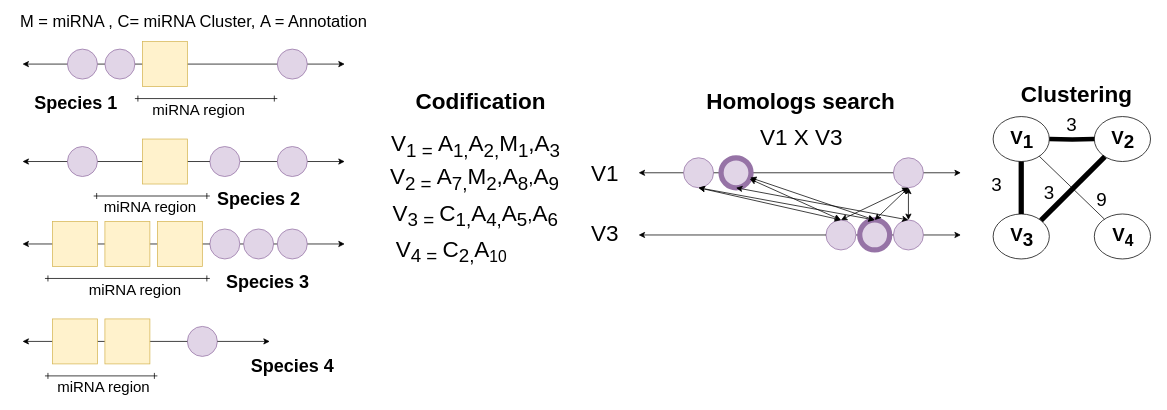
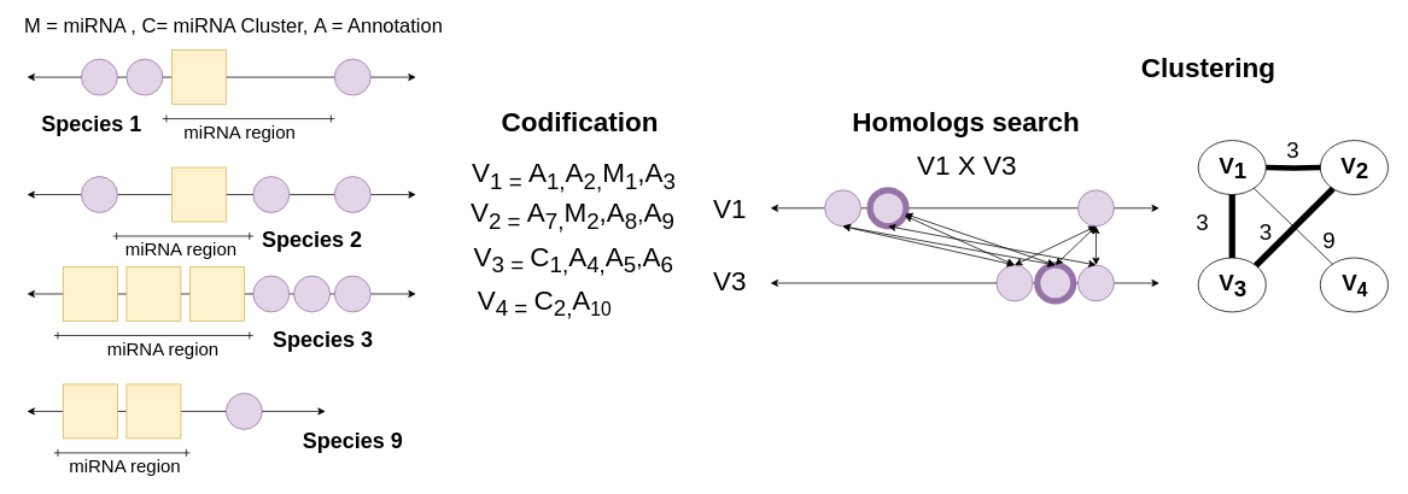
  <mxCell id="0" />
  <mxCell id="1" parent="0" />
  <mxCell id="2" value="" style="group" parent="1" vertex="1" connectable="0"><mxGeometry x="1309" y="145" width="225" height="200" as="geometry" /></mxCell>
  <mxCell id="3" value="" style="group" parent="2" vertex="1" connectable="0"><mxGeometry x="150" y="10" width="75" height="60" as="geometry" /></mxCell>
  <mxCell id="4" value="" style="ellipse;whiteSpace=wrap;html=1;fontSize=25;" parent="3" vertex="1"><mxGeometry width="75" height="60" as="geometry" /></mxCell>
  <mxCell id="5" value="V&lt;span style=&quot;font-size: 25px;&quot;&gt;&lt;sub style=&quot;font-size: 25px;&quot;&gt;2&lt;/sub&gt;&lt;/span&gt;" style="text;html=1;align=center;verticalAlign=middle;resizable=0;points=[];autosize=1;fontSize=25;fontStyle=1" parent="3" vertex="1"><mxGeometry x="12.5" y="10" width="50" height="40" as="geometry" /></mxCell>
  <mxCell id="6" value="" style="group" parent="2" vertex="1" connectable="0"><mxGeometry x="15" y="140" width="75" height="60" as="geometry" /></mxCell>
  <mxCell id="7" value="" style="ellipse;whiteSpace=wrap;html=1;fontSize=25;" parent="6" vertex="1"><mxGeometry width="75" height="60" as="geometry" /></mxCell>
  <mxCell id="8" value="V&lt;span style=&quot;font-size: 25px;&quot;&gt;&lt;sub style=&quot;font-size: 25px;&quot;&gt;3&lt;/sub&gt;&lt;/span&gt;" style="text;html=1;align=center;verticalAlign=middle;resizable=0;points=[];autosize=1;fontSize=25;fontStyle=1" parent="6" vertex="1"><mxGeometry x="12.5" y="10" width="50" height="40" as="geometry" /></mxCell>
  <mxCell id="9" value="" style="group" parent="2" vertex="1" connectable="0"><mxGeometry x="15" width="75" height="70" as="geometry" /></mxCell>
  <mxCell id="10" value="" style="ellipse;whiteSpace=wrap;html=1;fontSize=25;" parent="9" vertex="1"><mxGeometry y="10" width="75" height="60" as="geometry" /></mxCell>
  <mxCell id="11" value="V&lt;sub style=&quot;font-size: 25px;&quot;&gt;1&lt;/sub&gt;" style="text;html=1;align=center;verticalAlign=middle;resizable=0;points=[];autosize=1;fontSize=25;fontStyle=1" parent="9" vertex="1"><mxGeometry x="12.5" y="20" width="50" height="40" as="geometry" /></mxCell>
  <mxCell id="12" value="" style="group" parent="2" vertex="1" connectable="0"><mxGeometry x="150" y="140" width="75" height="60" as="geometry" /></mxCell>
  <mxCell id="13" value="" style="ellipse;whiteSpace=wrap;html=1;fontSize=25;" parent="12" vertex="1"><mxGeometry width="75" height="60" as="geometry" /></mxCell>
  <mxCell id="14" value="V&lt;sub&gt;4&lt;/sub&gt;" style="text;html=1;align=center;verticalAlign=middle;resizable=0;points=[];autosize=1;fontSize=25;fontStyle=1" parent="12" vertex="1"><mxGeometry x="17.5" y="10" width="40" height="40" as="geometry" /></mxCell>
  <mxCell id="15" style="edgeStyle=orthogonalEdgeStyle;rounded=0;orthogonalLoop=1;jettySize=auto;html=1;exitX=0.5;exitY=0;exitDx=0;exitDy=0;startArrow=none;startFill=0;endArrow=none;endFill=0;fontSize=25;strokeWidth=7;" parent="2" source="7" target="10" edge="1"><mxGeometry relative="1" as="geometry" /></mxCell>
  <mxCell id="16" style="edgeStyle=orthogonalEdgeStyle;rounded=0;orthogonalLoop=1;jettySize=auto;html=1;entryX=0;entryY=0.5;entryDx=0;entryDy=0;startArrow=none;startFill=0;endArrow=none;endFill=0;fontSize=25;strokeWidth=6;" parent="2" target="4" edge="1"><mxGeometry relative="1" as="geometry"><mxPoint x="90" y="40" as="sourcePoint" /></mxGeometry></mxCell>
  <mxCell id="17" value="" style="endArrow=none;html=1;fontSize=25;exitX=1;exitY=0;exitDx=0;exitDy=0;strokeWidth=7;" parent="2" source="7" target="4" edge="1"><mxGeometry width="50" height="50" relative="1" as="geometry"><mxPoint x="-90" y="80" as="sourcePoint" /><mxPoint x="-40" y="30" as="targetPoint" /></mxGeometry></mxCell>
  <mxCell id="18" value="" style="endArrow=none;html=1;fontSize=25;" parent="2" source="10" target="13" edge="1"><mxGeometry width="50" height="50" relative="1" as="geometry"><mxPoint x="-90" y="80" as="sourcePoint" /><mxPoint x="-40" y="30" as="targetPoint" /></mxGeometry></mxCell>
  <mxCell id="19" value="3" style="text;html=1;strokeColor=none;fillColor=none;align=center;verticalAlign=middle;whiteSpace=wrap;rounded=0;fontSize=25;" parent="2" vertex="1"><mxGeometry y="90" width="40" height="20" as="geometry" /></mxCell>
  <mxCell id="20" value="3" style="text;html=1;strokeColor=none;fillColor=none;align=center;verticalAlign=middle;whiteSpace=wrap;rounded=0;fontSize=25;" parent="2" vertex="1"><mxGeometry x="70" y="100" width="40" height="20" as="geometry" /></mxCell>
  <mxCell id="21" value="3" style="text;html=1;strokeColor=none;fillColor=none;align=center;verticalAlign=middle;whiteSpace=wrap;rounded=0;fontSize=25;" parent="2" vertex="1"><mxGeometry x="100" y="10" width="40" height="20" as="geometry" /></mxCell>
  <mxCell id="22" value="9" style="text;html=1;strokeColor=none;fillColor=none;align=center;verticalAlign=middle;whiteSpace=wrap;rounded=0;fontSize=25;" parent="2" vertex="1"><mxGeometry x="140" y="110" width="40" height="20" as="geometry" /></mxCell>
  <mxCell id="23" value="&lt;div style=&quot;text-align: left; font-size: 22px;&quot;&gt;&lt;span style=&quot;background-color: initial;&quot;&gt;&lt;font style=&quot;font-size: 22px;&quot;&gt;M = miRNA ,&amp;nbsp;&lt;/font&gt;&lt;/span&gt;&lt;span style=&quot;background-color: initial;&quot;&gt;C= miRNA Cluster,&amp;nbsp;&lt;/span&gt;&lt;span style=&quot;background-color: initial;&quot;&gt;A = Annotation&lt;/span&gt;&lt;/div&gt;" style="text;html=1;align=center;verticalAlign=middle;resizable=0;points=[];autosize=1;strokeColor=none;fillColor=none;" vertex="1" parent="1"><mxGeometry x="20" y="20" width="473" height="18" as="geometry" /></mxCell>
  <mxCell id="24" value="" style="group" vertex="1" connectable="0" parent="1"><mxGeometry x="29" y="185" width="430" height="100" as="geometry" /></mxCell>
  <mxCell id="25" value="" style="endArrow=classic;startArrow=none;html=1;startFill=0;" parent="24" source="29" edge="1"><mxGeometry width="50" height="50" relative="1" as="geometry"><mxPoint y="30" as="sourcePoint" /><mxPoint x="430" y="30" as="targetPoint" /></mxGeometry></mxCell>
  <mxCell id="26" value="" style="ellipse;whiteSpace=wrap;html=1;aspect=fixed;fillColor=#e1d5e7;strokeColor=#9673a6;" parent="24" vertex="1"><mxGeometry x="340" y="10" width="40" height="40" as="geometry" /></mxCell>
  <mxCell id="27" value="" style="endArrow=ERone;html=1;startArrow=ERone;startFill=0;endFill=0;" parent="24" edge="1"><mxGeometry width="50" height="50" relative="1" as="geometry"><mxPoint x="95" y="76" as="sourcePoint" /><mxPoint x="250" y="76" as="targetPoint" /></mxGeometry></mxCell>
  <mxCell id="28" value="&lt;font style=&quot;font-size: 20px&quot;&gt;miRNA region&lt;/font&gt;" style="text;html=1;align=center;verticalAlign=middle;resizable=0;points=[];autosize=1;" parent="24" vertex="1"><mxGeometry x="100" y="80" width="140" height="20" as="geometry" /></mxCell>
  <mxCell id="29" value="" style="ellipse;whiteSpace=wrap;html=1;aspect=fixed;fillColor=#e1d5e7;strokeColor=#9673a6;" parent="24" vertex="1"><mxGeometry x="250" y="10" width="40" height="40" as="geometry" /></mxCell>
  <mxCell id="30" value="" style="endArrow=none;startArrow=classic;html=1;endFill=0;" parent="24" target="29" edge="1"><mxGeometry width="50" height="50" relative="1" as="geometry"><mxPoint y="30" as="sourcePoint" /><mxPoint x="430" y="30" as="targetPoint" /></mxGeometry></mxCell>
  <mxCell id="31" value="" style="rounded=0;whiteSpace=wrap;html=1;fillColor=#fff2cc;strokeColor=#d6b656;" parent="24" vertex="1"><mxGeometry x="160" width="60" height="60" as="geometry" /></mxCell>
  <mxCell id="32" value="" style="ellipse;whiteSpace=wrap;html=1;aspect=fixed;fillColor=#e1d5e7;strokeColor=#9673a6;" parent="24" vertex="1"><mxGeometry x="60" y="10" width="40" height="40" as="geometry" /></mxCell>
  <mxCell id="33" value="&lt;b&gt;&lt;font style=&quot;font-size: 24px&quot;&gt;Species 2&lt;/font&gt;&lt;/b&gt;" style="text;html=1;align=center;verticalAlign=middle;resizable=0;points=[];autosize=1;" parent="24" vertex="1"><mxGeometry x="250" y="70" width="130" height="20" as="geometry" /></mxCell>
  <mxCell id="34" value="" style="group" vertex="1" connectable="0" parent="1"><mxGeometry x="29" y="295" width="430" height="100" as="geometry" /></mxCell>
  <mxCell id="35" value="" style="endArrow=classic;startArrow=none;html=1;startFill=0;" parent="34" source="39" edge="1"><mxGeometry width="50" height="50" relative="1" as="geometry"><mxPoint y="30" as="sourcePoint" /><mxPoint x="430" y="30.0" as="targetPoint" /></mxGeometry></mxCell>
  <mxCell id="36" value="" style="ellipse;whiteSpace=wrap;html=1;aspect=fixed;fillColor=#e1d5e7;strokeColor=#9673a6;" parent="34" vertex="1"><mxGeometry x="340" y="10" width="40" height="40" as="geometry" /></mxCell>
  <mxCell id="37" value="" style="endArrow=ERone;html=1;startArrow=ERone;startFill=0;endFill=0;" parent="34" edge="1"><mxGeometry width="50" height="50" relative="1" as="geometry"><mxPoint x="30" y="76" as="sourcePoint" /><mxPoint x="250" y="76" as="targetPoint" /></mxGeometry></mxCell>
  <mxCell id="38" value="&lt;font style=&quot;font-size: 20px&quot;&gt;miRNA region&lt;/font&gt;" style="text;html=1;align=center;verticalAlign=middle;resizable=0;points=[];autosize=1;" parent="34" vertex="1"><mxGeometry x="80" y="80" width="140" height="20" as="geometry" /></mxCell>
  <mxCell id="39" value="" style="ellipse;whiteSpace=wrap;html=1;aspect=fixed;fillColor=#e1d5e7;strokeColor=#9673a6;" parent="34" vertex="1"><mxGeometry x="250" y="10" width="40" height="40" as="geometry" /></mxCell>
  <mxCell id="40" value="" style="endArrow=none;startArrow=classic;html=1;endFill=0;" parent="34" target="39" edge="1"><mxGeometry width="50" height="50" relative="1" as="geometry"><mxPoint y="30.0" as="sourcePoint" /><mxPoint x="430" y="30" as="targetPoint" /></mxGeometry></mxCell>
  <mxCell id="41" value="" style="ellipse;whiteSpace=wrap;html=1;aspect=fixed;fillColor=#e1d5e7;strokeColor=#9673a6;" parent="34" vertex="1"><mxGeometry x="295" y="10" width="40" height="40" as="geometry" /></mxCell>
  <mxCell id="42" value="" style="rounded=0;whiteSpace=wrap;html=1;fillColor=#fff2cc;strokeColor=#d6b656;" parent="34" vertex="1"><mxGeometry x="180" width="60" height="60" as="geometry" /></mxCell>
  <mxCell id="43" value="" style="rounded=0;whiteSpace=wrap;html=1;fillColor=#fff2cc;strokeColor=#d6b656;" parent="34" vertex="1"><mxGeometry x="40" width="60" height="60" as="geometry" /></mxCell>
  <mxCell id="44" value="" style="rounded=0;whiteSpace=wrap;html=1;fillColor=#fff2cc;strokeColor=#d6b656;" parent="34" vertex="1"><mxGeometry x="110" width="60" height="60" as="geometry" /></mxCell>
  <mxCell id="45" value="&lt;b&gt;&lt;font style=&quot;font-size: 24px&quot;&gt;Species 3&lt;/font&gt;&lt;/b&gt;" style="text;html=1;align=center;verticalAlign=middle;resizable=0;points=[];autosize=1;" parent="34" vertex="1"><mxGeometry x="262" y="71" width="130" height="20" as="geometry" /></mxCell>
- <mxCell id="46" value="&lt;b&gt;&lt;font style=&quot;font-size: 24px&quot;&gt;Species 4&lt;/font&gt;&lt;/b&gt;" style="text;html=1;align=center;verticalAlign=middle;resizable=0;points=[];autosize=1;" parent="1" vertex="1"><mxGeometry x="324" y="478" width="130" height="20" as="geometry" /></mxCell>
+ <mxCell id="46" value="&lt;b&gt;&lt;font style=&quot;font-size: 24px&quot;&gt;Species 9&lt;/font&gt;&lt;/b&gt;" style="text;html=1;align=center;verticalAlign=middle;resizable=0;points=[];autosize=1;" parent="1" vertex="1"><mxGeometry x="324" y="478" width="130" height="20" as="geometry" /></mxCell>
  <mxCell id="47" value="" style="group" vertex="1" connectable="0" parent="1"><mxGeometry x="29" y="425" width="330" height="100" as="geometry" /></mxCell>
  <mxCell id="48" value="" style="endArrow=ERone;html=1;startArrow=ERone;startFill=0;endFill=0;" parent="47" edge="1"><mxGeometry width="50" height="50" relative="1" as="geometry"><mxPoint x="30" y="76" as="sourcePoint" /><mxPoint x="180" y="76" as="targetPoint" /></mxGeometry></mxCell>
  <mxCell id="49" value="&lt;font style=&quot;font-size: 20px&quot;&gt;miRNA region&lt;/font&gt;" style="text;html=1;align=center;verticalAlign=middle;resizable=0;points=[];autosize=1;" parent="47" vertex="1"><mxGeometry x="38" y="80" width="140" height="20" as="geometry" /></mxCell>
  <mxCell id="50" value="" style="ellipse;whiteSpace=wrap;html=1;aspect=fixed;fillColor=#e1d5e7;strokeColor=#9673a6;" parent="47" vertex="1"><mxGeometry x="220" y="10" width="40" height="40" as="geometry" /></mxCell>
  <mxCell id="51" value="" style="endArrow=none;startArrow=classic;html=1;endFill=0;" parent="47" target="50" edge="1"><mxGeometry width="50" height="50" relative="1" as="geometry"><mxPoint y="30" as="sourcePoint" /><mxPoint x="430" y="30" as="targetPoint" /></mxGeometry></mxCell>
  <mxCell id="52" value="" style="rounded=0;whiteSpace=wrap;html=1;fillColor=#fff2cc;strokeColor=#d6b656;" parent="47" vertex="1"><mxGeometry x="40" width="60" height="60" as="geometry" /></mxCell>
  <mxCell id="53" value="" style="rounded=0;whiteSpace=wrap;html=1;fillColor=#fff2cc;strokeColor=#d6b656;" parent="47" vertex="1"><mxGeometry x="110" width="60" height="60" as="geometry" /></mxCell>
  <mxCell id="54" value="" style="endArrow=classic;startArrow=none;html=1;startFill=0;" parent="47" source="50" edge="1"><mxGeometry width="50" height="50" relative="1" as="geometry"><mxPoint x="290" y="30" as="sourcePoint" /><mxPoint x="330" y="30" as="targetPoint" /></mxGeometry></mxCell>
  <mxCell id="55" value="" style="group" vertex="1" connectable="0" parent="1"><mxGeometry x="29" y="55" width="430" height="100" as="geometry" /></mxCell>
  <mxCell id="56" value="" style="endArrow=classic;startArrow=classic;html=1;" parent="55" edge="1"><mxGeometry width="50" height="50" relative="1" as="geometry"><mxPoint y="30" as="sourcePoint" /><mxPoint x="430" y="30" as="targetPoint" /></mxGeometry></mxCell>
  <mxCell id="57" value="" style="rounded=0;whiteSpace=wrap;html=1;fillColor=#fff2cc;strokeColor=#d6b656;" parent="55" vertex="1"><mxGeometry x="160" width="60" height="60" as="geometry" /></mxCell>
  <mxCell id="58" value="" style="ellipse;whiteSpace=wrap;html=1;aspect=fixed;fillColor=#e1d5e7;strokeColor=#9673a6;" parent="55" vertex="1"><mxGeometry x="60" y="10" width="40" height="40" as="geometry" /></mxCell>
  <mxCell id="59" value="" style="ellipse;whiteSpace=wrap;html=1;aspect=fixed;fillColor=#e1d5e7;strokeColor=#9673a6;" parent="55" vertex="1"><mxGeometry x="110" y="10" width="40" height="40" as="geometry" /></mxCell>
  <mxCell id="60" value="" style="ellipse;whiteSpace=wrap;html=1;aspect=fixed;fillColor=#e1d5e7;strokeColor=#9673a6;" parent="55" vertex="1"><mxGeometry x="340" y="10" width="40" height="40" as="geometry" /></mxCell>
  <mxCell id="61" value="" style="endArrow=ERone;html=1;startArrow=ERone;startFill=0;endFill=0;" parent="55" edge="1"><mxGeometry width="50" height="50" relative="1" as="geometry"><mxPoint x="150" y="76" as="sourcePoint" /><mxPoint x="340" y="76" as="targetPoint" /></mxGeometry></mxCell>
  <mxCell id="62" value="&lt;font style=&quot;font-size: 20px&quot;&gt;miRNA region&lt;/font&gt;" style="text;html=1;align=center;verticalAlign=middle;resizable=0;points=[];autosize=1;" parent="55" vertex="1"><mxGeometry x="165" y="80" width="140" height="20" as="geometry" /></mxCell>
  <mxCell id="63" value="&lt;b&gt;&lt;font style=&quot;font-size: 24px&quot;&gt;Species 1&lt;/font&gt;&lt;/b&gt;" style="text;html=1;align=center;verticalAlign=middle;resizable=0;points=[];autosize=1;" parent="55" vertex="1"><mxGeometry x="6" y="73" width="130" height="20" as="geometry" /></mxCell>
  <mxCell id="64" value="" style="group" vertex="1" connectable="0" parent="1"><mxGeometry x="514" y="174" width="240" height="181" as="geometry" /></mxCell>
  <mxCell id="65" value="&lt;font style=&quot;font-size: 30px&quot;&gt;V&lt;sub&gt;1 =&amp;nbsp;&lt;/sub&gt;A&lt;sub&gt;1,&lt;/sub&gt;A&lt;sub&gt;2&lt;/sub&gt;&lt;sub&gt;,&lt;/sub&gt;M&lt;sub&gt;1&lt;/sub&gt;,A&lt;sub&gt;3&lt;/sub&gt;&lt;/font&gt;" style="text;html=1;strokeColor=none;fillColor=none;align=center;verticalAlign=middle;whiteSpace=wrap;rounded=0;" parent="64" vertex="1"><mxGeometry width="240" height="40" as="geometry" /></mxCell>
  <mxCell id="66" value="&lt;font style=&quot;font-size: 30px&quot;&gt;V&lt;sub&gt;2&amp;nbsp;=&amp;nbsp;&lt;/sub&gt;A&lt;sub&gt;7,&lt;/sub&gt;M&lt;sub&gt;2&lt;/sub&gt;,A&lt;sub&gt;8&lt;/sub&gt;&lt;/font&gt;&lt;font&gt;&lt;span style=&quot;font-size: 25px&quot;&gt;,&lt;/span&gt;&lt;span style=&quot;font-size: 30px&quot;&gt;A&lt;sub&gt;9&lt;/sub&gt;&lt;/span&gt;&lt;/font&gt;" style="text;html=1;strokeColor=none;fillColor=none;align=center;verticalAlign=middle;whiteSpace=wrap;rounded=0;" parent="64" vertex="1"><mxGeometry y="44" width="237" height="40" as="geometry" /></mxCell>
  <mxCell id="67" value="&lt;font style=&quot;font-size: 30px&quot;&gt;V&lt;sub&gt;3&amp;nbsp;=&amp;nbsp;&lt;/sub&gt;C&lt;sub&gt;1,&lt;/sub&gt;A&lt;sub&gt;4,&lt;/sub&gt;A&lt;sub&gt;5&lt;/sub&gt;&lt;/font&gt;&lt;font&gt;&lt;span style=&quot;font-size: 25px&quot;&gt;,&lt;/span&gt;&lt;span style=&quot;font-size: 30px&quot;&gt;A&lt;sub&gt;6&lt;/sub&gt;&lt;/span&gt;&lt;/font&gt;" style="text;html=1;strokeColor=none;fillColor=none;align=center;verticalAlign=middle;whiteSpace=wrap;rounded=0;" parent="64" vertex="1"><mxGeometry y="93" width="239" height="40" as="geometry" /></mxCell>
  <mxCell id="68" value="&lt;font style=&quot;font-size: 30px&quot;&gt;V&lt;sub&gt;4&amp;nbsp;=&amp;nbsp;&lt;/sub&gt;C&lt;sub&gt;2,&lt;/sub&gt;A&lt;/font&gt;&lt;font style=&quot;font-size: 25px;&quot;&gt;&lt;sub&gt;10&lt;/sub&gt;&lt;/font&gt;" style="text;html=1;strokeColor=none;fillColor=none;align=center;verticalAlign=middle;whiteSpace=wrap;rounded=0;" parent="64" vertex="1"><mxGeometry y="141" width="175" height="40" as="geometry" /></mxCell>
  <mxCell id="69" value="" style="group" vertex="1" connectable="0" parent="1"><mxGeometry x="782" y="165" width="499" height="168" as="geometry" /></mxCell>
  <mxCell id="70" value="&lt;font style=&quot;font-size: 30px;&quot;&gt;V1 X V3&lt;/font&gt;" style="text;html=1;align=center;verticalAlign=middle;resizable=0;points=[];autosize=1;strokeColor=none;fillColor=none;fontSize=22;" vertex="1" parent="69"><mxGeometry x="226" width="120" height="33" as="geometry" /></mxCell>
  <mxCell id="71" value="" style="endArrow=classic;startArrow=classic;html=1;" edge="1" parent="69"><mxGeometry width="50" height="50" relative="1" as="geometry"><mxPoint x="69" y="65" as="sourcePoint" /><mxPoint x="499" y="65" as="targetPoint" /></mxGeometry></mxCell>
  <mxCell id="72" value="" style="ellipse;whiteSpace=wrap;html=1;aspect=fixed;fillColor=#e1d5e7;strokeColor=#9673a6;" vertex="1" parent="69"><mxGeometry x="129" y="45" width="40" height="40" as="geometry" /></mxCell>
  <mxCell id="73" value="" style="ellipse;whiteSpace=wrap;html=1;aspect=fixed;fillColor=#e1d5e7;strokeColor=#9673a6;strokeWidth=7;" vertex="1" parent="69"><mxGeometry x="179" y="45" width="40" height="40" as="geometry" /></mxCell>
  <mxCell id="74" value="" style="ellipse;whiteSpace=wrap;html=1;aspect=fixed;fillColor=#e1d5e7;strokeColor=#9673a6;" vertex="1" parent="69"><mxGeometry x="409" y="45" width="40" height="40" as="geometry" /></mxCell>
  <mxCell id="75" value="" style="endArrow=classic;startArrow=none;html=1;startFill=0;" edge="1" parent="69" source="80"><mxGeometry width="50" height="50" relative="1" as="geometry"><mxPoint x="69" y="148" as="sourcePoint" /><mxPoint x="499" y="148.0" as="targetPoint" /></mxGeometry></mxCell>
  <mxCell id="76" value="" style="ellipse;whiteSpace=wrap;html=1;aspect=fixed;fillColor=#e1d5e7;strokeColor=#9673a6;" vertex="1" parent="69"><mxGeometry x="409" y="128" width="40" height="40" as="geometry" /></mxCell>
  <mxCell id="77" style="edgeStyle=none;rounded=0;orthogonalLoop=1;jettySize=auto;html=1;entryX=0.5;entryY=0;entryDx=0;entryDy=0;fontSize=30;exitX=0.5;exitY=1;exitDx=0;exitDy=0;strokeColor=none;startArrow=classic;startFill=1;" edge="1" parent="69" source="72" target="76"><mxGeometry relative="1" as="geometry" /></mxCell>
  <mxCell id="78" style="edgeStyle=none;rounded=0;orthogonalLoop=1;jettySize=auto;html=1;exitX=0.5;exitY=1;exitDx=0;exitDy=0;entryX=0.5;entryY=0;entryDx=0;entryDy=0;fontSize=30;startArrow=classic;startFill=1;" edge="1" parent="69" source="73" target="76"><mxGeometry relative="1" as="geometry" /></mxCell>
  <mxCell id="79" style="edgeStyle=orthogonalEdgeStyle;rounded=0;orthogonalLoop=1;jettySize=auto;html=1;entryX=0.5;entryY=0;entryDx=0;entryDy=0;fontSize=30;startArrow=classic;startFill=1;" edge="1" parent="69" source="74" target="76"><mxGeometry relative="1" as="geometry" /></mxCell>
  <mxCell id="80" value="" style="ellipse;whiteSpace=wrap;html=1;aspect=fixed;fillColor=#e1d5e7;strokeColor=#9673a6;" vertex="1" parent="69"><mxGeometry x="319" y="128" width="40" height="40" as="geometry" /></mxCell>
  <mxCell id="81" style="edgeStyle=none;rounded=0;orthogonalLoop=1;jettySize=auto;html=1;entryX=0.5;entryY=0;entryDx=0;entryDy=0;fontSize=30;exitX=0.5;exitY=1;exitDx=0;exitDy=0;startArrow=classic;startFill=1;" edge="1" parent="69" source="72" target="80"><mxGeometry relative="1" as="geometry" /></mxCell>
  <mxCell id="82" style="edgeStyle=none;rounded=0;orthogonalLoop=1;jettySize=auto;html=1;entryX=0.5;entryY=0;entryDx=0;entryDy=0;fontSize=30;startArrow=classic;startFill=1;" edge="1" parent="69" source="73" target="80"><mxGeometry relative="1" as="geometry" /></mxCell>
  <mxCell id="83" style="edgeStyle=none;rounded=0;orthogonalLoop=1;jettySize=auto;html=1;exitX=0.5;exitY=1;exitDx=0;exitDy=0;entryX=0.5;entryY=0;entryDx=0;entryDy=0;fontSize=30;startArrow=classic;startFill=1;" edge="1" parent="69" source="74" target="80"><mxGeometry relative="1" as="geometry" /></mxCell>
  <mxCell id="84" value="" style="endArrow=none;startArrow=classic;html=1;endFill=0;" edge="1" parent="69" target="80"><mxGeometry width="50" height="50" relative="1" as="geometry"><mxPoint x="69" y="148.0" as="sourcePoint" /><mxPoint x="499" y="148" as="targetPoint" /></mxGeometry></mxCell>
  <mxCell id="85" value="" style="ellipse;whiteSpace=wrap;html=1;aspect=fixed;fillColor=#e1d5e7;strokeColor=#9673a6;strokeWidth=7;" vertex="1" parent="69"><mxGeometry x="364" y="128" width="40" height="40" as="geometry" /></mxCell>
  <mxCell id="86" style="edgeStyle=none;rounded=0;orthogonalLoop=1;jettySize=auto;html=1;entryX=0.5;entryY=0;entryDx=0;entryDy=0;fontSize=30;exitX=0.5;exitY=1;exitDx=0;exitDy=0;startArrow=classic;startFill=1;" edge="1" parent="69" source="72" target="85"><mxGeometry relative="1" as="geometry" /></mxCell>
  <mxCell id="87" style="edgeStyle=none;rounded=0;orthogonalLoop=1;jettySize=auto;html=1;entryX=0.5;entryY=0;entryDx=0;entryDy=0;fontSize=30;startArrow=classic;startFill=1;" edge="1" parent="69" source="73" target="85"><mxGeometry relative="1" as="geometry" /></mxCell>
  <mxCell id="88" style="rounded=0;orthogonalLoop=1;jettySize=auto;html=1;exitX=0.5;exitY=1;exitDx=0;exitDy=0;entryX=0.5;entryY=0;entryDx=0;entryDy=0;fontSize=30;startArrow=classic;startFill=1;" edge="1" parent="69" source="74" target="85"><mxGeometry relative="1" as="geometry" /></mxCell>
  <mxCell id="89" value="V1" style="text;html=1;align=center;verticalAlign=middle;resizable=0;points=[];autosize=1;strokeColor=none;fillColor=none;fontSize=30;" vertex="1" parent="69"><mxGeometry y="45" width="47" height="40" as="geometry" /></mxCell>
  <mxCell id="90" value="V3" style="text;html=1;align=center;verticalAlign=middle;resizable=0;points=[];autosize=1;strokeColor=none;fillColor=none;fontSize=30;" vertex="1" parent="69"><mxGeometry y="126" width="47" height="40" as="geometry" /></mxCell>
  <mxCell id="91" value="&lt;b&gt;Codification&lt;/b&gt;" style="text;html=1;align=center;verticalAlign=middle;resizable=0;points=[];autosize=1;strokeColor=none;fillColor=none;fontSize=30;" vertex="1" parent="1"><mxGeometry x="548" y="114" width="183" height="40" as="geometry" /></mxCell>
  <mxCell id="92" value="&lt;b&gt;Homologs search&lt;/b&gt;" style="text;html=1;align=center;verticalAlign=middle;resizable=0;points=[];autosize=1;strokeColor=none;fillColor=none;fontSize=30;" vertex="1" parent="1"><mxGeometry x="936" y="114" width="262" height="40" as="geometry" /></mxCell>
- <mxCell id="93" value="&lt;b&gt;Clustering&lt;/b&gt;" style="text;html=1;align=center;verticalAlign=middle;resizable=0;points=[];autosize=1;strokeColor=none;fillColor=none;fontSize=30;" vertex="1" parent="1"><mxGeometry x="1356" y="105" width="158" height="40" as="geometry" /></mxCell>
+ <mxCell id="93" value="&lt;b&gt;Clustering&lt;/b&gt;" style="text;html=1;align=center;verticalAlign=middle;resizable=0;points=[];autosize=1;strokeColor=none;fillColor=none;fontSize=30;" vertex="1" parent="1"><mxGeometry x="1256" y="55" width="158" height="40" as="geometry" /></mxCell>
